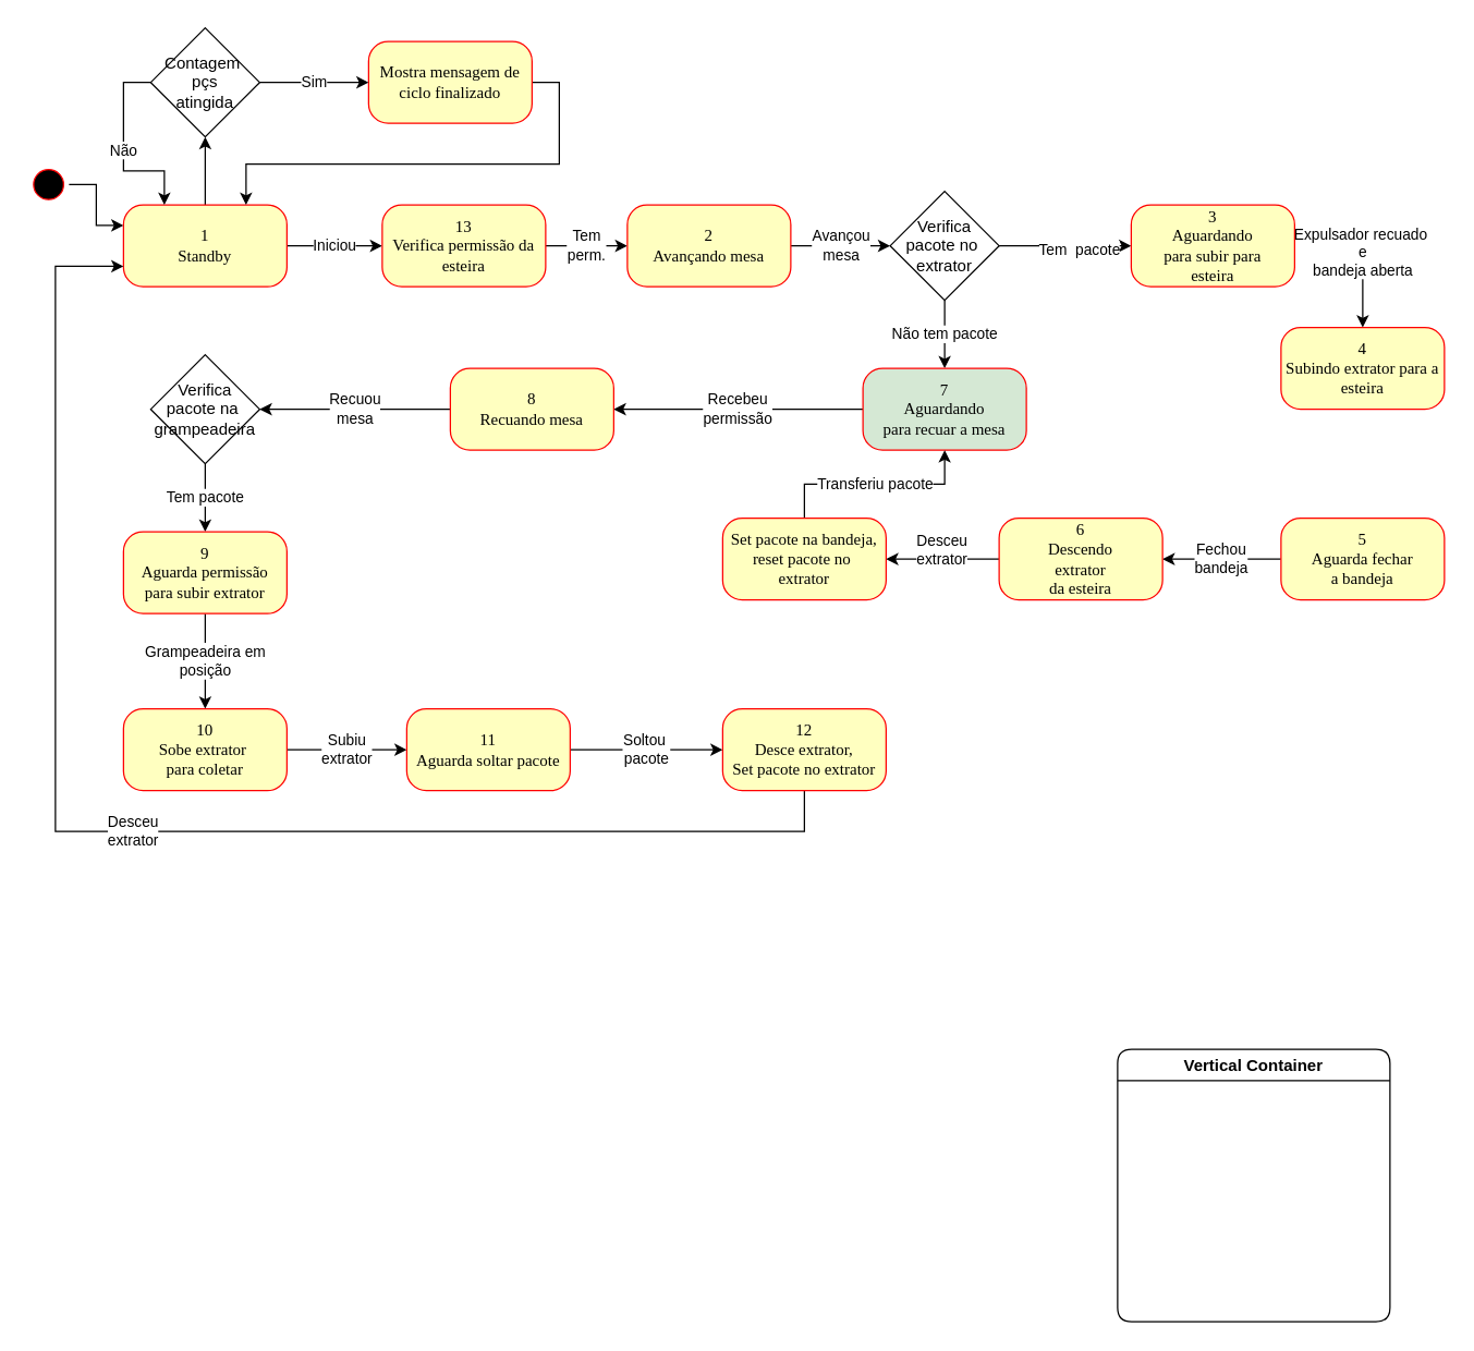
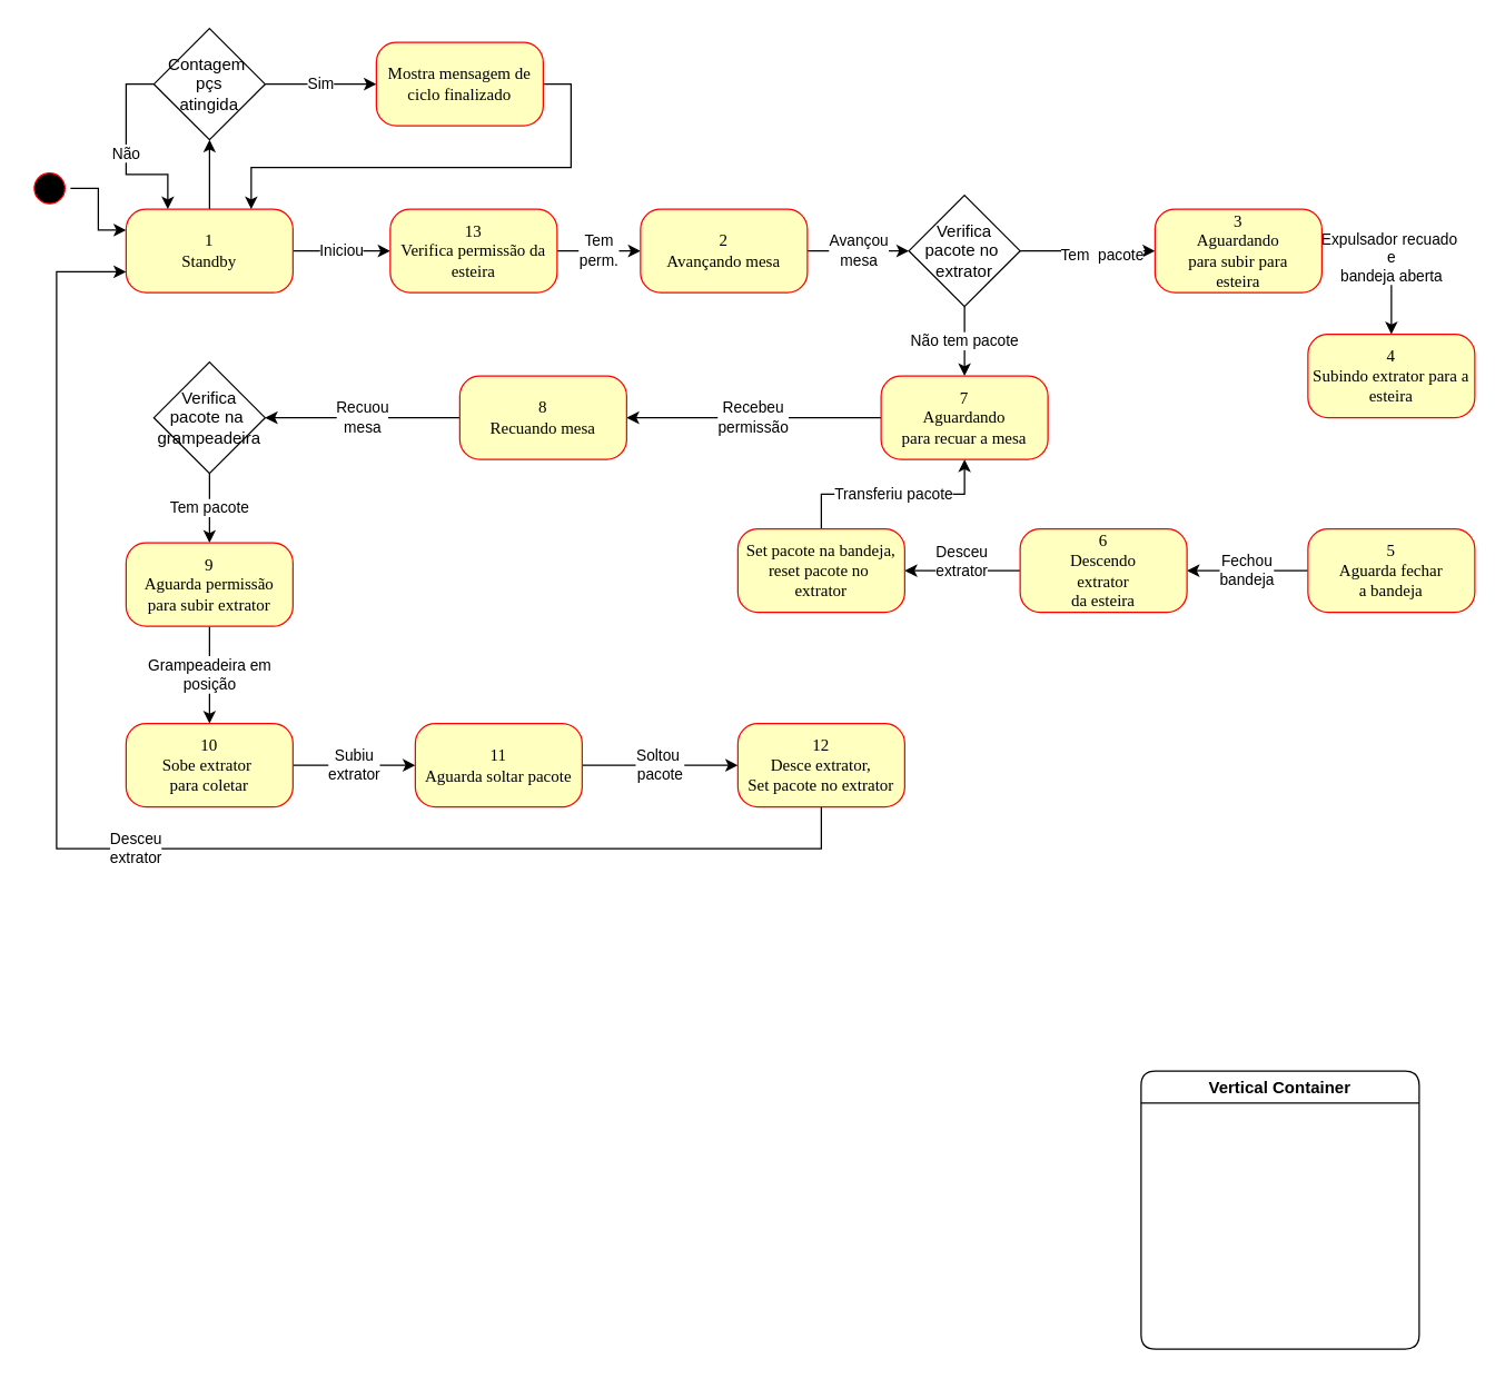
  <mxCell id="0" />
  <mxCell id="1" parent="0" />
  <mxCell id="2" style="edgeStyle=orthogonalEdgeStyle;rounded=0;orthogonalLoop=1;jettySize=auto;html=1;exitX=0;exitY=0.5;exitDx=0;exitDy=0;entryX=0;entryY=0.25;entryDx=0;entryDy=0;" parent="1" source="3" target="7" edge="1"><mxGeometry relative="1" as="geometry" /></mxCell>
  <mxCell id="3" value="" style="ellipse;html=1;shape=startState;fillColor=#000000;strokeColor=#ff0000;rounded=1;shadow=0;comic=0;labelBackgroundColor=none;fontFamily=Verdana;fontSize=12;fontColor=#000000;align=center;direction=west;" parent="1" vertex="1"><mxGeometry x="20" y="120" width="30" height="30" as="geometry" /></mxCell>
  <mxCell id="4" value="Tem&lt;br&gt;perm." style="edgeStyle=orthogonalEdgeStyle;rounded=0;orthogonalLoop=1;jettySize=auto;html=1;exitX=1;exitY=0.5;exitDx=0;exitDy=0;startArrow=none;" parent="1" source="43" target="9" edge="1"><mxGeometry relative="1" as="geometry"><mxPoint x="250" y="80" as="targetPoint" /></mxGeometry></mxCell>
  <mxCell id="5" style="edgeStyle=orthogonalEdgeStyle;rounded=0;orthogonalLoop=1;jettySize=auto;html=1;exitX=0.5;exitY=0;exitDx=0;exitDy=0;entryX=0.5;entryY=1;entryDx=0;entryDy=0;" parent="1" source="7" target="42" edge="1"><mxGeometry relative="1" as="geometry" /></mxCell>
  <mxCell id="6" value="Iniciou" style="edgeStyle=orthogonalEdgeStyle;rounded=0;orthogonalLoop=1;jettySize=auto;html=1;" edge="1" parent="1" source="7" target="43"><mxGeometry relative="1" as="geometry" /></mxCell>
  <mxCell id="7" value="1&lt;br&gt;Standby" style="rounded=1;whiteSpace=wrap;html=1;arcSize=24;fillColor=#ffffc0;strokeColor=#ff0000;shadow=0;comic=0;labelBackgroundColor=none;fontFamily=Verdana;fontSize=12;fontColor=#000000;align=center;" parent="1" vertex="1"><mxGeometry x="90" y="150" width="120" height="60" as="geometry" /></mxCell>
  <mxCell id="8" value="Avançou&lt;br&gt;mesa" style="edgeStyle=orthogonalEdgeStyle;rounded=0;orthogonalLoop=1;jettySize=auto;html=1;exitX=1;exitY=0.5;exitDx=0;exitDy=0;entryX=0;entryY=0.5;entryDx=0;entryDy=0;" parent="1" source="9" target="13" edge="1"><mxGeometry relative="1" as="geometry" /></mxCell>
  <mxCell id="9" value="2&lt;br&gt;Avançando mesa" style="rounded=1;whiteSpace=wrap;html=1;arcSize=24;fillColor=#ffffc0;strokeColor=#ff0000;shadow=0;comic=0;labelBackgroundColor=none;fontFamily=Verdana;fontSize=12;fontColor=#000000;align=center;" parent="1" vertex="1"><mxGeometry x="460" y="150" width="120" height="60" as="geometry" /></mxCell>
  <mxCell id="10" style="edgeStyle=orthogonalEdgeStyle;rounded=0;orthogonalLoop=1;jettySize=auto;html=1;exitX=1;exitY=0.5;exitDx=0;exitDy=0;" parent="1" source="13" target="15" edge="1"><mxGeometry relative="1" as="geometry" /></mxCell>
  <mxCell id="11" value="Tem&amp;nbsp; pacote" style="edgeLabel;html=1;align=center;verticalAlign=middle;resizable=0;points=[];" parent="10" vertex="1" connectable="0"><mxGeometry x="0.214" y="-2" relative="1" as="geometry"><mxPoint x="-1" as="offset" /></mxGeometry></mxCell>
  <mxCell id="12" value="Não tem pacote" style="edgeStyle=orthogonalEdgeStyle;rounded=0;orthogonalLoop=1;jettySize=auto;html=1;exitX=0.5;exitY=1;exitDx=0;exitDy=0;entryX=0.5;entryY=0;entryDx=0;entryDy=0;" parent="1" source="13" target="17" edge="1"><mxGeometry relative="1" as="geometry" /></mxCell>
  <mxCell id="13" value="Verifica&lt;br&gt;pacote no&amp;nbsp;&lt;br&gt;extrator" style="rhombus;whiteSpace=wrap;html=1;" parent="1" vertex="1"><mxGeometry x="653" y="140" width="80" height="80" as="geometry" /></mxCell>
  <mxCell id="14" value="Expulsador recuado&amp;nbsp;&lt;br&gt;e&lt;br&gt;bandeja aberta" style="edgeStyle=orthogonalEdgeStyle;rounded=0;orthogonalLoop=1;jettySize=auto;html=1;exitX=1;exitY=0.5;exitDx=0;exitDy=0;entryX=0.5;entryY=0;entryDx=0;entryDy=0;" parent="1" source="15" target="18" edge="1"><mxGeometry relative="1" as="geometry" /></mxCell>
  <mxCell id="15" value="3&lt;br&gt;Aguardando&lt;br&gt;para subir para&lt;br&gt;esteira" style="rounded=1;whiteSpace=wrap;html=1;arcSize=24;fillColor=#ffffc0;strokeColor=#ff0000;shadow=0;comic=0;labelBackgroundColor=none;fontFamily=Verdana;fontSize=12;fontColor=#000000;align=center;" parent="1" vertex="1"><mxGeometry x="830" y="150" width="120" height="60" as="geometry" /></mxCell>
  <mxCell id="16" value="Recebeu&lt;br&gt;permissão" style="edgeStyle=orthogonalEdgeStyle;rounded=0;orthogonalLoop=1;jettySize=auto;html=1;" parent="1" source="17" target="27" edge="1"><mxGeometry relative="1" as="geometry" /></mxCell>
- <mxCell id="17" value="7&lt;br&gt;Aguardando&lt;br&gt;para recuar a mesa" style="rounded=1;whiteSpace=wrap;html=1;arcSize=24;fillColor=#d5e8d4;strokeColor=#ff0000;shadow=0;comic=0;labelBackgroundColor=none;fontFamily=Verdana;fontSize=12;fontColor=#000000;align=center;" parent="1" vertex="1"><mxGeometry x="633" y="270" width="120" height="60" as="geometry" /></mxCell>
+ <mxCell id="17" value="7&lt;br&gt;Aguardando&lt;br&gt;para recuar a mesa" style="rounded=1;whiteSpace=wrap;html=1;arcSize=24;fillColor=#ffffc0;strokeColor=#ff0000;shadow=0;comic=0;labelBackgroundColor=none;fontFamily=Verdana;fontSize=12;fontColor=#000000;align=center;" parent="1" vertex="1"><mxGeometry x="633" y="270" width="120" height="60" as="geometry" /></mxCell>
  <mxCell id="18" value="4&lt;br&gt;Subindo extrator para a esteira" style="rounded=1;whiteSpace=wrap;html=1;arcSize=24;fillColor=#ffffc0;strokeColor=#ff0000;shadow=0;comic=0;labelBackgroundColor=none;fontFamily=Verdana;fontSize=12;fontColor=#000000;align=center;" parent="1" vertex="1"><mxGeometry x="940" y="240" width="120" height="60" as="geometry" /></mxCell>
  <mxCell id="19" value="Fechou&lt;br&gt;bandeja" style="edgeStyle=orthogonalEdgeStyle;rounded=0;orthogonalLoop=1;jettySize=auto;html=1;entryX=1;entryY=0.5;entryDx=0;entryDy=0;" parent="1" source="20" target="22" edge="1"><mxGeometry relative="1" as="geometry" /></mxCell>
  <mxCell id="20" value="5&lt;br&gt;Aguarda fechar&lt;br&gt;a bandeja" style="rounded=1;whiteSpace=wrap;html=1;arcSize=24;fillColor=#ffffc0;strokeColor=#ff0000;shadow=0;comic=0;labelBackgroundColor=none;fontFamily=Verdana;fontSize=12;fontColor=#000000;align=center;" parent="1" vertex="1"><mxGeometry x="940" y="380" width="120" height="60" as="geometry" /></mxCell>
  <mxCell id="21" value="&#10;&lt;span style=&quot;color: rgb(0, 0, 0); font-family: Helvetica; font-size: 11px; font-style: normal; font-variant-ligatures: normal; font-variant-caps: normal; font-weight: 400; letter-spacing: normal; orphans: 2; text-align: center; text-indent: 0px; text-transform: none; widows: 2; word-spacing: 0px; -webkit-text-stroke-width: 0px; background-color: rgb(255, 255, 255); text-decoration-thickness: initial; text-decoration-style: initial; text-decoration-color: initial; float: none; display: inline !important;&quot;&gt;Desceu&lt;/span&gt;&lt;br style=&quot;color: rgb(0, 0, 0); font-family: Helvetica; font-size: 11px; font-style: normal; font-variant-ligatures: normal; font-variant-caps: normal; font-weight: 400; letter-spacing: normal; orphans: 2; text-align: center; text-indent: 0px; text-transform: none; widows: 2; word-spacing: 0px; -webkit-text-stroke-width: 0px; text-decoration-thickness: initial; text-decoration-style: initial; text-decoration-color: initial;&quot;&gt;&lt;span style=&quot;color: rgb(0, 0, 0); font-family: Helvetica; font-size: 11px; font-style: normal; font-variant-ligatures: normal; font-variant-caps: normal; font-weight: 400; letter-spacing: normal; orphans: 2; text-align: center; text-indent: 0px; text-transform: none; widows: 2; word-spacing: 0px; -webkit-text-stroke-width: 0px; background-color: rgb(255, 255, 255); text-decoration-thickness: initial; text-decoration-style: initial; text-decoration-color: initial; float: none; display: inline !important;&quot;&gt;extrator&lt;/span&gt;&#10;&#10;" style="edgeStyle=orthogonalEdgeStyle;rounded=0;orthogonalLoop=1;jettySize=auto;html=1;" parent="1" source="22" target="25" edge="1"><mxGeometry relative="1" as="geometry" /></mxCell>
  <mxCell id="22" value="6&lt;br&gt;Descendo&lt;br&gt;extrator&lt;br&gt;da esteira" style="rounded=1;whiteSpace=wrap;html=1;arcSize=24;fillColor=#ffffc0;strokeColor=#ff0000;shadow=0;comic=0;labelBackgroundColor=none;fontFamily=Verdana;fontSize=12;fontColor=#000000;align=center;" parent="1" vertex="1"><mxGeometry x="733" y="380" width="120" height="60" as="geometry" /></mxCell>
  <mxCell id="23" value="Vertical Container" style="swimlane;rounded=1;" parent="1" vertex="1"><mxGeometry x="820" y="770" width="200" height="200" as="geometry" /></mxCell>
  <mxCell id="24" value="Transferiu pacote" style="edgeStyle=orthogonalEdgeStyle;rounded=0;orthogonalLoop=1;jettySize=auto;html=1;" parent="1" source="25" target="17" edge="1"><mxGeometry relative="1" as="geometry" /></mxCell>
  <mxCell id="25" value="Set pacote na bandeja,&lt;br&gt;reset pacote no&amp;nbsp;&lt;br&gt;extrator" style="rounded=1;whiteSpace=wrap;html=1;arcSize=24;fillColor=#ffffc0;strokeColor=#ff0000;shadow=0;comic=0;labelBackgroundColor=none;fontFamily=Verdana;fontSize=12;fontColor=#000000;align=center;" parent="1" vertex="1"><mxGeometry x="530" y="380" width="120" height="60" as="geometry" /></mxCell>
  <mxCell id="26" value="Recuou&lt;br&gt;mesa" style="edgeStyle=orthogonalEdgeStyle;rounded=0;orthogonalLoop=1;jettySize=auto;html=1;" parent="1" source="27" target="29" edge="1"><mxGeometry relative="1" as="geometry" /></mxCell>
  <mxCell id="27" value="8&lt;br&gt;Recuando mesa" style="rounded=1;whiteSpace=wrap;html=1;arcSize=24;fillColor=#ffffc0;strokeColor=#ff0000;shadow=0;comic=0;labelBackgroundColor=none;fontFamily=Verdana;fontSize=12;fontColor=#000000;align=center;" parent="1" vertex="1"><mxGeometry x="330" y="270" width="120" height="60" as="geometry" /></mxCell>
  <mxCell id="28" value="Tem pacote" style="edgeStyle=orthogonalEdgeStyle;rounded=0;orthogonalLoop=1;jettySize=auto;html=1;" parent="1" source="29" target="31" edge="1"><mxGeometry relative="1" as="geometry" /></mxCell>
  <mxCell id="29" value="Verifica&lt;br&gt;pacote na&amp;nbsp;&lt;br&gt;grampeadeira" style="rhombus;whiteSpace=wrap;html=1;" parent="1" vertex="1"><mxGeometry x="110" y="260" width="80" height="80" as="geometry" /></mxCell>
  <mxCell id="30" value="Grampeadeira em&lt;br&gt;posição" style="edgeStyle=orthogonalEdgeStyle;rounded=0;orthogonalLoop=1;jettySize=auto;html=1;" parent="1" source="31" target="33" edge="1"><mxGeometry relative="1" as="geometry" /></mxCell>
  <mxCell id="31" value="9&lt;br&gt;Aguarda permissão&lt;br&gt;para subir extrator" style="rounded=1;whiteSpace=wrap;html=1;arcSize=24;fillColor=#ffffc0;strokeColor=#ff0000;shadow=0;comic=0;labelBackgroundColor=none;fontFamily=Verdana;fontSize=12;fontColor=#000000;align=center;" parent="1" vertex="1"><mxGeometry x="90" y="390" width="120" height="60" as="geometry" /></mxCell>
  <mxCell id="32" value="Subiu&lt;br&gt;extrator" style="edgeStyle=orthogonalEdgeStyle;rounded=0;orthogonalLoop=1;jettySize=auto;html=1;" parent="1" source="33" target="35" edge="1"><mxGeometry relative="1" as="geometry" /></mxCell>
  <mxCell id="33" value="10&lt;br&gt;Sobe extrator&amp;nbsp;&lt;br&gt;para coletar" style="rounded=1;whiteSpace=wrap;html=1;arcSize=24;fillColor=#ffffc0;strokeColor=#ff0000;shadow=0;comic=0;labelBackgroundColor=none;fontFamily=Verdana;fontSize=12;fontColor=#000000;align=center;" parent="1" vertex="1"><mxGeometry x="90" y="520" width="120" height="60" as="geometry" /></mxCell>
  <mxCell id="34" value="Soltou&amp;nbsp;&lt;br&gt;pacote" style="edgeStyle=orthogonalEdgeStyle;rounded=0;orthogonalLoop=1;jettySize=auto;html=1;" parent="1" source="35" target="37" edge="1"><mxGeometry relative="1" as="geometry" /></mxCell>
  <mxCell id="35" value="11&lt;br&gt;Aguarda soltar pacote" style="rounded=1;whiteSpace=wrap;html=1;arcSize=24;fillColor=#ffffc0;strokeColor=#ff0000;shadow=0;comic=0;labelBackgroundColor=none;fontFamily=Verdana;fontSize=12;fontColor=#000000;align=center;" parent="1" vertex="1"><mxGeometry x="298" y="520" width="120" height="60" as="geometry" /></mxCell>
  <mxCell id="36" value="Desceu&lt;br&gt;extrator" style="edgeStyle=orthogonalEdgeStyle;rounded=0;orthogonalLoop=1;jettySize=auto;html=1;exitX=0.5;exitY=1;exitDx=0;exitDy=0;entryX=0;entryY=0.75;entryDx=0;entryDy=0;" parent="1" source="37" target="7" edge="1"><mxGeometry relative="1" as="geometry"><Array as="points"><mxPoint x="590" y="610" /><mxPoint x="40" y="610" /><mxPoint x="40" y="195" /></Array></mxGeometry></mxCell>
  <mxCell id="37" value="12&lt;br&gt;Desce extrator,&lt;br&gt;Set pacote no extrator" style="rounded=1;whiteSpace=wrap;html=1;arcSize=24;fillColor=#ffffc0;strokeColor=#ff0000;shadow=0;comic=0;labelBackgroundColor=none;fontFamily=Verdana;fontSize=12;fontColor=#000000;align=center;" parent="1" vertex="1"><mxGeometry x="530" y="520" width="120" height="60" as="geometry" /></mxCell>
  <mxCell id="38" style="edgeStyle=orthogonalEdgeStyle;rounded=0;orthogonalLoop=1;jettySize=auto;html=1;exitX=1;exitY=0.5;exitDx=0;exitDy=0;entryX=0.75;entryY=0;entryDx=0;entryDy=0;" parent="1" source="39" target="7" edge="1"><mxGeometry relative="1" as="geometry" /></mxCell>
  <mxCell id="39" value="Mostra mensagem de ciclo finalizado" style="rounded=1;whiteSpace=wrap;html=1;arcSize=24;fillColor=#ffffc0;strokeColor=#ff0000;shadow=0;comic=0;labelBackgroundColor=none;fontFamily=Verdana;fontSize=12;fontColor=#000000;align=center;" parent="1" vertex="1"><mxGeometry x="270" y="30" width="120" height="60" as="geometry" /></mxCell>
  <mxCell id="40" value="Sim" style="edgeStyle=orthogonalEdgeStyle;rounded=0;orthogonalLoop=1;jettySize=auto;html=1;exitX=1;exitY=0.5;exitDx=0;exitDy=0;" parent="1" source="42" target="39" edge="1"><mxGeometry relative="1" as="geometry" /></mxCell>
  <mxCell id="41" value="Não" style="edgeStyle=orthogonalEdgeStyle;rounded=0;orthogonalLoop=1;jettySize=auto;html=1;exitX=0;exitY=0.5;exitDx=0;exitDy=0;entryX=0.25;entryY=0;entryDx=0;entryDy=0;" parent="1" source="42" target="7" edge="1"><mxGeometry relative="1" as="geometry" /></mxCell>
  <mxCell id="42" value="Contagem&amp;nbsp;&lt;br&gt;pçs&lt;br&gt;atingida" style="rhombus;whiteSpace=wrap;html=1;" parent="1" vertex="1"><mxGeometry x="110" width="80" height="80" as="geometry" y="20" /></mxCell>
  <mxCell id="43" value="13&lt;br&gt;Verifica permissão da esteira" style="rounded=1;whiteSpace=wrap;html=1;arcSize=24;fillColor=#ffffc0;strokeColor=#ff0000;shadow=0;comic=0;labelBackgroundColor=none;fontFamily=Verdana;fontSize=12;fontColor=#000000;align=center;" vertex="1" parent="1"><mxGeometry x="280" y="150" width="120" height="60" as="geometry" /></mxCell>
